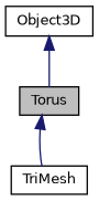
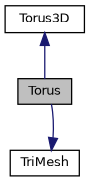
  digraph {
    node [color=black fillcolor=white fontname=Helvetica fontsize=10 shape=record style=filled]
    edge [color=midnightblue dir=back fontname=Helvetica fontsize=10 labelfontname=Helvetica labelfontsize=10 style=solid]
    n1 [fillcolor=grey75 fontcolor=black height=0.2 label=Torus width=0.4]
    n2 [height=0.2 label=TriMesh width=0.4]
-   n3 [height=0.2 label=Object3D width=0.4]
-   n1 -> n2
+   n3 [height=0.2 label=Torus3D width=0.4]
+   n2 -> n1
    n3 -> n1
  }
